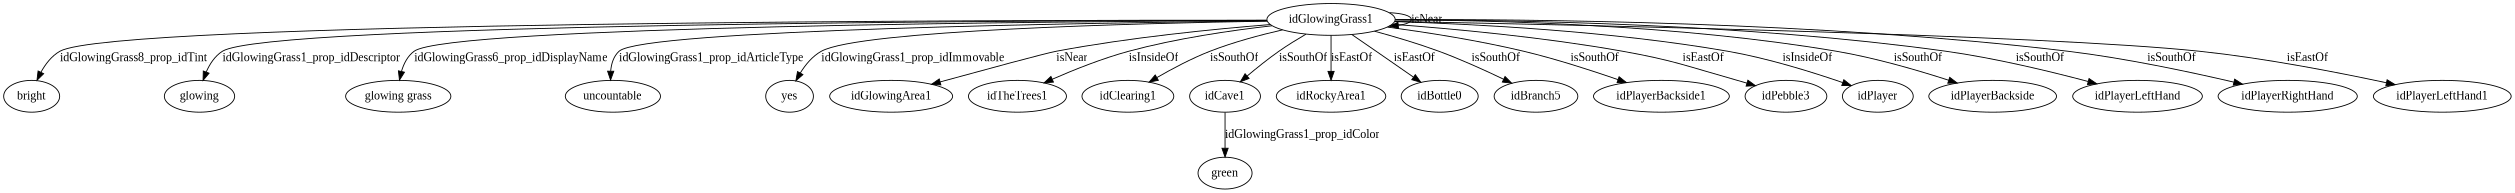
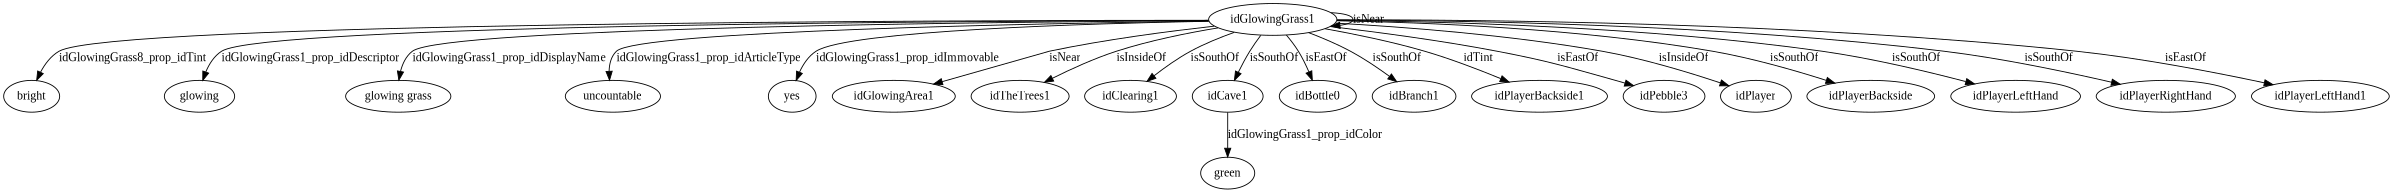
  digraph {
    fontname="Liberation Serif"
    node [fontname="Liberation Serif"]
    edge [fontname="Liberation Serif"]
    idGlowingGrass1
    bright
    glowing
    "glowing grass"
    uncountable
    yes
    idGlowingArea1
    idTheTrees1
    idClearing1
    idCave1
-   idRockyArea1
    n12 [label=idBottle0]
-   idBranch1 [label=idBranch5]
+   idBranch1
    n14 [label=idPlayerBackside1]
    n15 [label=idPebble3]
    idPlayer
    idPlayerBackside
    idPlayerLeftHand
    idPlayerRightHand
    n20 [label=idPlayerLeftHand1]
    green
    idGlowingGrass1 -> idGlowingGrass1 [label=isNear]
    idGlowingGrass1 -> bright [label=idGlowingGrass8_prop_idTint]
    idGlowingGrass1 -> glowing [label=idGlowingGrass1_prop_idDescriptor]
-   idGlowingGrass1 -> "glowing grass" [label=idGlowingGrass6_prop_idDisplayName]
+   idGlowingGrass1 -> "glowing grass" [label=idGlowingGrass1_prop_idDisplayName]
    idGlowingGrass1 -> uncountable [label=idGlowingGrass1_prop_idArticleType]
    idGlowingGrass1 -> yes [label=idGlowingGrass1_prop_idImmovable]
    idGlowingGrass1 -> idGlowingArea1 [label=isNear]
    idGlowingGrass1 -> idTheTrees1 [label=isInsideOf]
    idGlowingGrass1 -> idClearing1 [label=isSouthOf]
    idGlowingGrass1 -> idCave1 [label=isSouthOf]
-   idGlowingGrass1 -> idRockyArea1 [label=isEastOf]
    idGlowingGrass1 -> n12 [label=isEastOf]
    idGlowingGrass1 -> idBranch1 [label=isSouthOf]
-   idGlowingGrass1 -> n14 [label=isSouthOf]
+   idGlowingGrass1 -> n14 [label=idTint]
    idGlowingGrass1 -> n15 [label=isEastOf]
    idGlowingGrass1 -> idPlayer [label=isInsideOf]
    idGlowingGrass1 -> idPlayerBackside [label=isSouthOf]
    idGlowingGrass1 -> idPlayerLeftHand [label=isSouthOf]
    idGlowingGrass1 -> idPlayerRightHand [label=isSouthOf]
    idGlowingGrass1 -> n20 [label=isEastOf]
    idCave1 -> green [label=idGlowingGrass1_prop_idColor]
  }
